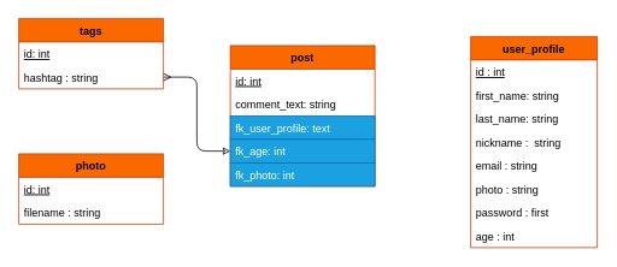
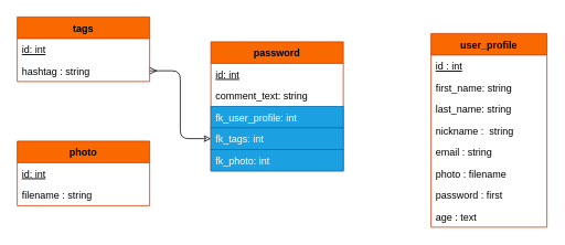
  <mxCell id="0" />
  <mxCell id="1" parent="0" />
  <mxCell id="2" value="user_profile" style="swimlane;fontStyle=1;childLayout=stackLayout;horizontal=1;startSize=26;fillColor=#fa6800;horizontalStack=0;resizeParent=1;resizeParentMax=0;resizeLast=0;collapsible=1;marginBottom=0;fontColor=#000000;strokeColor=#C73500;" parent="1" vertex="1"><mxGeometry x="520" y="40" width="140" height="234" as="geometry" /></mxCell>
  <mxCell id="3" value="id : int" style="text;strokeColor=none;fillColor=none;align=left;verticalAlign=top;spacingLeft=4;spacingRight=4;overflow=hidden;rotatable=0;points=[[0,0.5],[1,0.5]];portConstraint=eastwest;fontStyle=4" vertex="1" parent="2"><mxGeometry y="26" width="140" height="26" as="geometry" /></mxCell>
  <mxCell id="4" value="first_name: string" style="text;strokeColor=none;fillColor=none;align=left;verticalAlign=top;spacingLeft=4;spacingRight=4;overflow=hidden;rotatable=0;points=[[0,0.5],[1,0.5]];portConstraint=eastwest;" parent="2" vertex="1"><mxGeometry y="52" width="140" height="26" as="geometry" /></mxCell>
  <mxCell id="5" value="last_name: string" style="text;strokeColor=none;fillColor=none;align=left;verticalAlign=top;spacingLeft=4;spacingRight=4;overflow=hidden;rotatable=0;points=[[0,0.5],[1,0.5]];portConstraint=eastwest;" vertex="1" parent="2"><mxGeometry y="78" width="140" height="26" as="geometry" /></mxCell>
  <mxCell id="6" value="nickname :  string" style="text;strokeColor=none;fillColor=none;align=left;verticalAlign=top;spacingLeft=4;spacingRight=4;overflow=hidden;rotatable=0;points=[[0,0.5],[1,0.5]];portConstraint=eastwest;" parent="2" vertex="1"><mxGeometry y="104" width="140" height="26" as="geometry" /></mxCell>
  <mxCell id="7" value="email : string" style="text;strokeColor=none;fillColor=none;align=left;verticalAlign=top;spacingLeft=4;spacingRight=4;overflow=hidden;rotatable=0;points=[[0,0.5],[1,0.5]];portConstraint=eastwest;" parent="2" vertex="1"><mxGeometry y="130" width="140" height="26" as="geometry" /></mxCell>
- <mxCell id="8" value="photo : string " style="text;strokeColor=none;fillColor=none;align=left;verticalAlign=top;spacingLeft=4;spacingRight=4;overflow=hidden;rotatable=0;points=[[0,0.5],[1,0.5]];portConstraint=eastwest;" parent="2" vertex="1"><mxGeometry y="156" width="140" height="26" as="geometry" /></mxCell>
+ <mxCell id="8" value="photo : filename " style="text;strokeColor=none;fillColor=none;align=left;verticalAlign=top;spacingLeft=4;spacingRight=4;overflow=hidden;rotatable=0;points=[[0,0.5],[1,0.5]];portConstraint=eastwest;" parent="2" vertex="1"><mxGeometry y="156" width="140" height="26" as="geometry" /></mxCell>
  <mxCell id="9" value="password : first " style="text;strokeColor=none;fillColor=none;align=left;verticalAlign=top;spacingLeft=4;spacingRight=4;overflow=hidden;rotatable=0;points=[[0,0.5],[1,0.5]];portConstraint=eastwest;" parent="2" vertex="1"><mxGeometry y="182" width="140" height="26" as="geometry" /></mxCell>
- <mxCell id="10" value="age : int" style="text;strokeColor=none;fillColor=none;align=left;verticalAlign=top;spacingLeft=4;spacingRight=4;overflow=hidden;rotatable=0;points=[[0,0.5],[1,0.5]];portConstraint=eastwest;" parent="2" vertex="1"><mxGeometry y="208" width="140" height="26" as="geometry" /></mxCell>
- <mxCell id="11" value="post" style="swimlane;fontStyle=1;align=center;verticalAlign=top;childLayout=stackLayout;horizontal=1;startSize=26;horizontalStack=0;resizeParent=1;resizeParentMax=0;resizeLast=0;collapsible=1;marginBottom=0;fillColor=#fa6800;fontColor=#000000;strokeColor=#C73500;" parent="1" vertex="1"><mxGeometry x="254" y="50" width="160" height="156" as="geometry" /></mxCell>
+ <mxCell id="10" value="age : text" style="text;strokeColor=none;fillColor=none;align=left;verticalAlign=top;spacingLeft=4;spacingRight=4;overflow=hidden;rotatable=0;points=[[0,0.5],[1,0.5]];portConstraint=eastwest;" parent="2" vertex="1"><mxGeometry y="208" width="140" height="26" as="geometry" /></mxCell>
+ <mxCell id="11" value="password" style="swimlane;fontStyle=1;align=center;verticalAlign=top;childLayout=stackLayout;horizontal=1;startSize=26;horizontalStack=0;resizeParent=1;resizeParentMax=0;resizeLast=0;collapsible=1;marginBottom=0;fillColor=#fa6800;fontColor=#000000;strokeColor=#C73500;" parent="1" vertex="1"><mxGeometry x="254" y="50" width="160" height="156" as="geometry" /></mxCell>
  <mxCell id="12" value="id: int" style="text;strokeColor=none;fillColor=none;align=left;verticalAlign=top;spacingLeft=4;spacingRight=4;overflow=hidden;rotatable=0;points=[[0,0.5],[1,0.5]];portConstraint=eastwest;fontStyle=4" vertex="1" parent="11"><mxGeometry y="26" width="160" height="26" as="geometry" /></mxCell>
  <mxCell id="13" value="comment_text: string" style="text;strokeColor=none;fillColor=none;align=left;verticalAlign=top;spacingLeft=4;spacingRight=4;overflow=hidden;rotatable=0;points=[[0,0.5],[1,0.5]];portConstraint=eastwest;" parent="11" vertex="1"><mxGeometry y="52" width="160" height="26" as="geometry" /></mxCell>
- <mxCell id="14" value="fk_user_profile: text" style="text;strokeColor=#006EAF;fillColor=#1ba1e2;align=left;verticalAlign=top;spacingLeft=4;spacingRight=4;overflow=hidden;rotatable=0;points=[[0,0.5],[1,0.5]];portConstraint=eastwest;fontColor=#ffffff;" parent="11" vertex="1"><mxGeometry y="78" width="160" height="26" as="geometry" /></mxCell>
- <mxCell id="15" value="fk_age: int" style="text;strokeColor=#006EAF;fillColor=#1ba1e2;align=left;verticalAlign=top;spacingLeft=4;spacingRight=4;overflow=hidden;rotatable=0;points=[[0,0.5],[1,0.5]];portConstraint=eastwest;fontColor=#ffffff;" vertex="1" parent="11"><mxGeometry y="104" width="160" height="26" as="geometry" /></mxCell>
+ <mxCell id="14" value="fk_user_profile: int" style="text;strokeColor=#006EAF;fillColor=#1ba1e2;align=left;verticalAlign=top;spacingLeft=4;spacingRight=4;overflow=hidden;rotatable=0;points=[[0,0.5],[1,0.5]];portConstraint=eastwest;fontColor=#ffffff;" parent="11" vertex="1"><mxGeometry y="78" width="160" height="26" as="geometry" /></mxCell>
+ <mxCell id="15" value="fk_tags: int" style="text;strokeColor=#006EAF;fillColor=#1ba1e2;align=left;verticalAlign=top;spacingLeft=4;spacingRight=4;overflow=hidden;rotatable=0;points=[[0,0.5],[1,0.5]];portConstraint=eastwest;fontColor=#ffffff;" vertex="1" parent="11"><mxGeometry y="104" width="160" height="26" as="geometry" /></mxCell>
  <mxCell id="16" value="fk_photo: int" style="text;strokeColor=#006EAF;fillColor=#1ba1e2;align=left;verticalAlign=top;spacingLeft=4;spacingRight=4;overflow=hidden;rotatable=0;points=[[0,0.5],[1,0.5]];portConstraint=eastwest;fontColor=#ffffff;" vertex="1" parent="11"><mxGeometry y="130" width="160" height="26" as="geometry" /></mxCell>
  <mxCell id="17" value="photo" style="swimlane;fontStyle=1;align=center;verticalAlign=top;childLayout=stackLayout;horizontal=1;startSize=26;horizontalStack=0;resizeParent=1;resizeParentMax=0;resizeLast=0;collapsible=1;marginBottom=0;fillColor=#fa6800;fontColor=#000000;strokeColor=#C73500;" parent="1" vertex="1"><mxGeometry x="20" y="170" width="160" height="78" as="geometry" /></mxCell>
  <mxCell id="18" value="id: int" style="text;strokeColor=none;fillColor=none;align=left;verticalAlign=top;spacingLeft=4;spacingRight=4;overflow=hidden;rotatable=0;points=[[0,0.5],[1,0.5]];portConstraint=eastwest;fontStyle=4" parent="17" vertex="1"><mxGeometry y="26" width="160" height="26" as="geometry" /></mxCell>
  <mxCell id="19" value="filename : string" style="text;strokeColor=none;fillColor=none;align=left;verticalAlign=top;spacingLeft=4;spacingRight=4;overflow=hidden;rotatable=0;points=[[0,0.5],[1,0.5]];portConstraint=eastwest;" parent="17" vertex="1"><mxGeometry y="52" width="160" height="26" as="geometry" /></mxCell>
  <mxCell id="20" value="tags" style="swimlane;fontStyle=1;align=center;verticalAlign=top;childLayout=stackLayout;horizontal=1;startSize=26;horizontalStack=0;resizeParent=1;resizeParentMax=0;resizeLast=0;collapsible=1;marginBottom=0;fillColor=#fa6800;fontColor=#000000;strokeColor=#C73500;" parent="1" vertex="1"><mxGeometry x="20" y="20" width="160" height="78" as="geometry" /></mxCell>
  <mxCell id="21" value="id: int" style="text;strokeColor=none;fillColor=none;align=left;verticalAlign=top;spacingLeft=4;spacingRight=4;overflow=hidden;rotatable=0;points=[[0,0.5],[1,0.5]];portConstraint=eastwest;fontStyle=4" parent="20" vertex="1"><mxGeometry y="26" width="160" height="26" as="geometry" /></mxCell>
  <mxCell id="22" value="hashtag : string" style="text;strokeColor=none;fillColor=none;align=left;verticalAlign=top;spacingLeft=4;spacingRight=4;overflow=hidden;rotatable=0;points=[[0,0.5],[1,0.5]];portConstraint=eastwest;" parent="20" vertex="1"><mxGeometry y="52" width="160" height="26" as="geometry" /></mxCell>
  <mxCell id="23" style="edgeStyle=orthogonalEdgeStyle;html=1;exitX=1;exitY=0.5;exitDx=0;exitDy=0;entryX=0;entryY=0.5;entryDx=0;entryDy=0;endArrow=classic;endFill=0;startArrow=ERmany;startFill=0;" edge="1" parent="1" source="22" target="15"><mxGeometry relative="1" as="geometry" /></mxCell>
